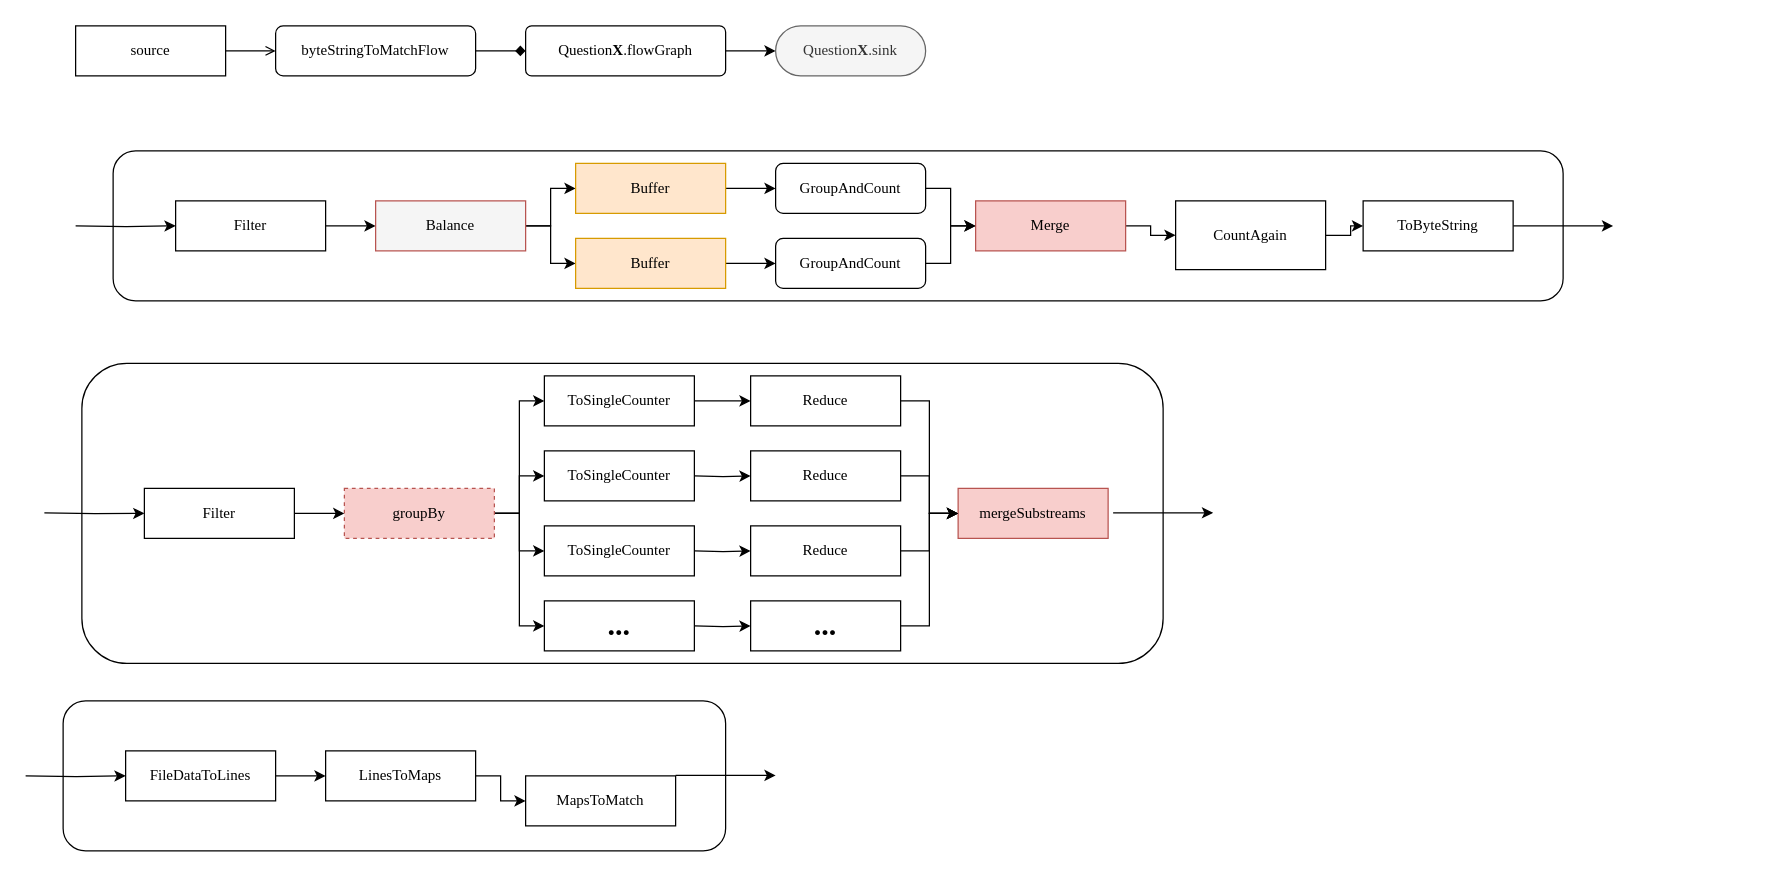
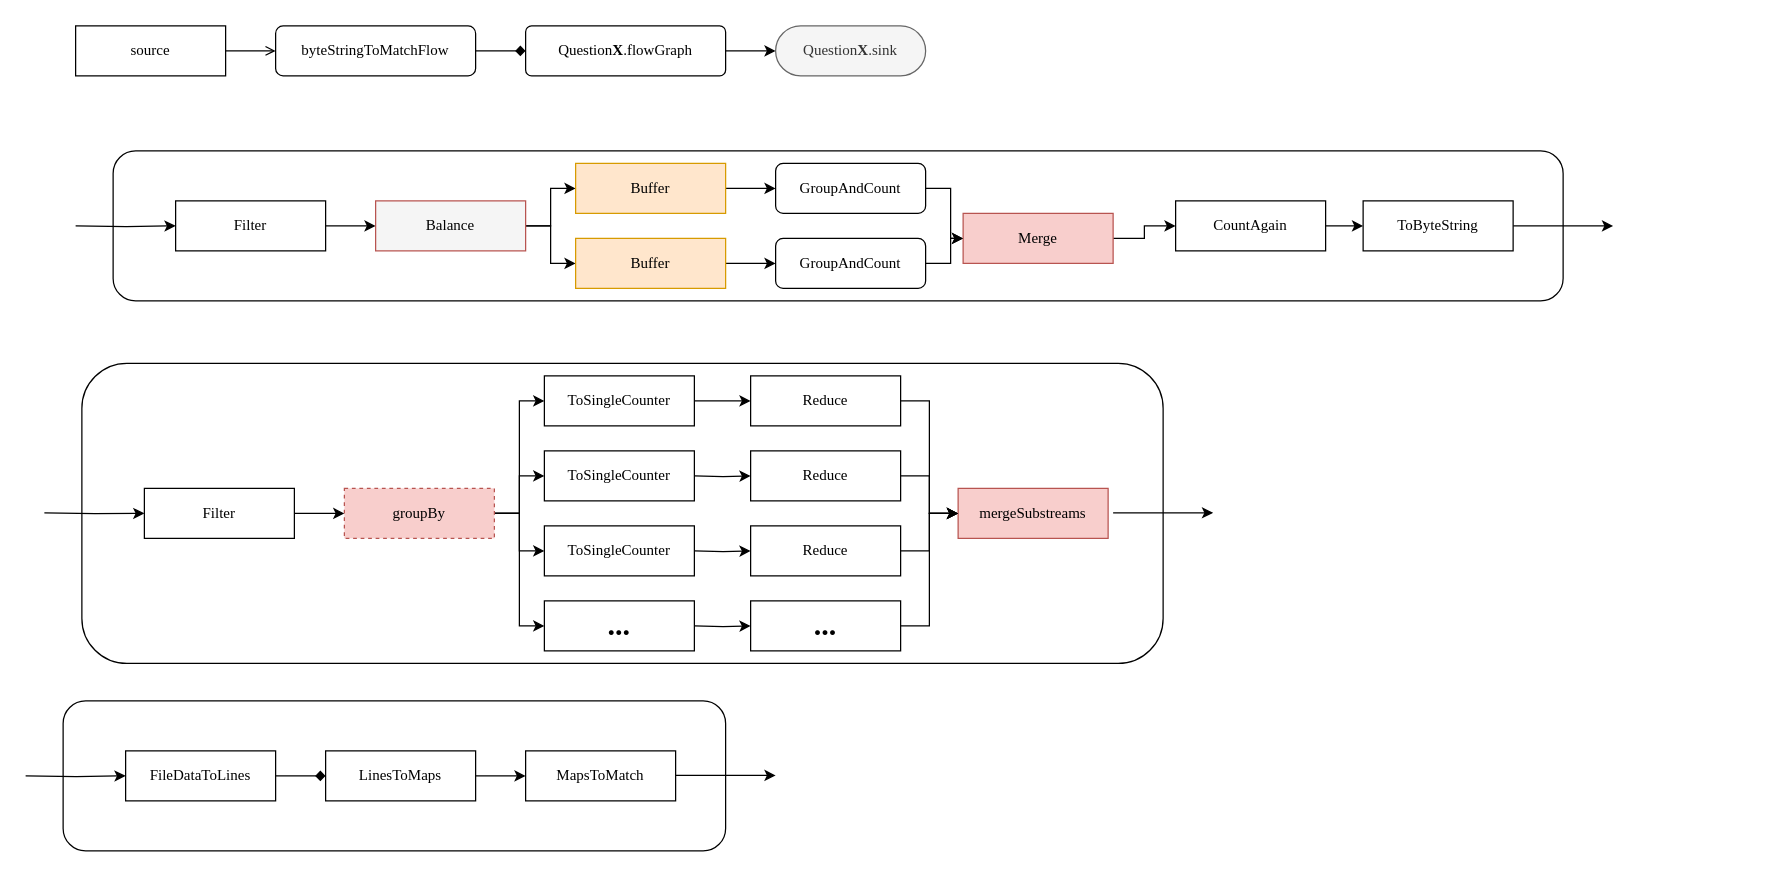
  <mxCell id="0" />
  <mxCell id="1" parent="0" />
  <mxCell id="2" value="" style="group;movable=1;resizable=1;rotatable=1;deletable=1;editable=1;locked=0;connectable=1;" vertex="1" connectable="0" parent="1"><mxGeometry x="60" y="130" width="1350" height="110" as="geometry" /></mxCell>
  <mxCell id="3" value="" style="rounded=1;whiteSpace=wrap;html=1;movable=1;resizable=1;rotatable=1;deletable=1;editable=1;locked=0;connectable=1;" vertex="1" parent="2"><mxGeometry x="30" y="-10" width="1160" height="120" as="geometry" /></mxCell>
  <mxCell id="4" style="edgeStyle=orthogonalEdgeStyle;rounded=0;orthogonalLoop=1;jettySize=auto;html=1;entryX=0;entryY=0.5;entryDx=0;entryDy=0;" edge="1" parent="2" source="5" target="9"><mxGeometry relative="1" as="geometry" /></mxCell>
  <mxCell id="5" value="Filter" style="whiteSpace=wrap;html=1;rounded=0;shadow=0;comic=0;labelBackgroundColor=none;strokeWidth=1;fontFamily=Verdana;fontSize=12;align=center;" vertex="1" parent="2"><mxGeometry x="80" y="30" width="120" height="40" as="geometry" /></mxCell>
  <mxCell id="6" value="" style="edgeStyle=orthogonalEdgeStyle;rounded=0;orthogonalLoop=1;jettySize=auto;html=1;entryX=0;entryY=0.5;entryDx=0;entryDy=0;" edge="1" parent="2" target="5"><mxGeometry relative="1" as="geometry"><mxPoint y="50" as="sourcePoint" /><mxPoint x="110" y="49.71" as="targetPoint" /></mxGeometry></mxCell>
  <mxCell id="7" style="edgeStyle=orthogonalEdgeStyle;rounded=0;orthogonalLoop=1;jettySize=auto;html=1;entryX=0;entryY=0.5;entryDx=0;entryDy=0;" edge="1" parent="2" source="9" target="11"><mxGeometry relative="1" as="geometry" /></mxCell>
  <mxCell id="8" style="edgeStyle=orthogonalEdgeStyle;rounded=0;orthogonalLoop=1;jettySize=auto;html=1;entryX=0;entryY=0.5;entryDx=0;entryDy=0;" edge="1" parent="2" source="9" target="13"><mxGeometry relative="1" as="geometry" /></mxCell>
  <mxCell id="9" value="Balance" style="whiteSpace=wrap;html=1;rounded=0;shadow=0;comic=0;labelBackgroundColor=none;strokeWidth=1;fontFamily=Verdana;fontSize=12;align=center;fillColor=#f5f5f5;strokeColor=#b85450;" vertex="1" parent="2"><mxGeometry x="240" y="30" width="120" height="40" as="geometry" /></mxCell>
  <mxCell id="10" style="edgeStyle=orthogonalEdgeStyle;rounded=0;orthogonalLoop=1;jettySize=auto;html=1;entryX=0;entryY=0.5;entryDx=0;entryDy=0;" edge="1" parent="2" source="11" target="15"><mxGeometry relative="1" as="geometry" /></mxCell>
  <mxCell id="11" value="Buffer" style="whiteSpace=wrap;html=1;rounded=0;shadow=0;comic=0;labelBackgroundColor=none;strokeWidth=1;fontFamily=Verdana;fontSize=12;align=center;fillColor=#ffe6cc;strokeColor=#d79b00;" vertex="1" parent="2"><mxGeometry x="400" width="120" height="40" as="geometry" /></mxCell>
  <mxCell id="12" style="edgeStyle=orthogonalEdgeStyle;rounded=0;orthogonalLoop=1;jettySize=auto;html=1;entryX=0;entryY=0.5;entryDx=0;entryDy=0;" edge="1" parent="2" source="13" target="19"><mxGeometry relative="1" as="geometry" /></mxCell>
  <mxCell id="13" value="Buffer" style="whiteSpace=wrap;html=1;rounded=0;shadow=0;comic=0;labelBackgroundColor=none;strokeWidth=1;fontFamily=Verdana;fontSize=12;align=center;fillColor=#ffe6cc;strokeColor=#d79b00;" vertex="1" parent="2"><mxGeometry x="400" y="60" width="120" height="40" as="geometry" /></mxCell>
  <mxCell id="14" style="edgeStyle=orthogonalEdgeStyle;rounded=0;orthogonalLoop=1;jettySize=auto;html=1;entryX=0;entryY=0.5;entryDx=0;entryDy=0;" edge="1" parent="2" source="15" target="17"><mxGeometry relative="1" as="geometry" /></mxCell>
  <mxCell id="15" value="GroupAndCount" style="whiteSpace=wrap;html=1;rounded=1;shadow=0;comic=0;labelBackgroundColor=none;strokeWidth=1;fontFamily=Verdana;fontSize=12;align=center;" vertex="1" parent="2"><mxGeometry x="560" width="120" height="40" as="geometry" /></mxCell>
  <mxCell id="16" style="edgeStyle=orthogonalEdgeStyle;rounded=0;orthogonalLoop=1;jettySize=auto;html=1;entryX=0;entryY=0.5;entryDx=0;entryDy=0;" edge="1" parent="2" source="17" target="23"><mxGeometry relative="1" as="geometry" /></mxCell>
- <mxCell id="17" value="Merge" style="whiteSpace=wrap;html=1;rounded=0;shadow=0;comic=0;labelBackgroundColor=none;strokeWidth=1;fontFamily=Verdana;fontSize=12;align=center;fillColor=#f8cecc;strokeColor=#b85450;" vertex="1" parent="2"><mxGeometry x="720" y="30" width="120" height="40" as="geometry" /></mxCell>
+ <mxCell id="17" value="Merge" style="whiteSpace=wrap;html=1;rounded=0;shadow=0;comic=0;labelBackgroundColor=none;strokeWidth=1;fontFamily=Verdana;fontSize=12;align=center;fillColor=#f8cecc;strokeColor=#b85450;" vertex="1" parent="2"><mxGeometry x="710" y="40" width="120" height="40" as="geometry" /></mxCell>
  <mxCell id="18" style="edgeStyle=orthogonalEdgeStyle;rounded=0;orthogonalLoop=1;jettySize=auto;html=1;entryX=0;entryY=0.5;entryDx=0;entryDy=0;" edge="1" parent="2" source="19" target="17"><mxGeometry relative="1" as="geometry" /></mxCell>
  <mxCell id="19" value="GroupAndCount" style="whiteSpace=wrap;html=1;rounded=1;shadow=0;comic=0;labelBackgroundColor=none;strokeWidth=1;fontFamily=Verdana;fontSize=12;align=center;" vertex="1" parent="2"><mxGeometry x="560" y="60" width="120" height="40" as="geometry" /></mxCell>
  <mxCell id="20" value="" style="edgeStyle=orthogonalEdgeStyle;rounded=0;orthogonalLoop=1;jettySize=auto;html=1;" edge="1" parent="2" source="21"><mxGeometry relative="1" as="geometry"><mxPoint x="1230" y="50" as="targetPoint" /></mxGeometry></mxCell>
  <mxCell id="21" value="ToByteString" style="whiteSpace=wrap;html=1;rounded=0;shadow=0;comic=0;labelBackgroundColor=none;strokeWidth=1;fontFamily=Verdana;fontSize=12;align=center;" vertex="1" parent="2"><mxGeometry x="1030" y="30" width="120" height="40" as="geometry" /></mxCell>
  <mxCell id="22" style="edgeStyle=orthogonalEdgeStyle;rounded=0;orthogonalLoop=1;jettySize=auto;html=1;entryX=0;entryY=0.5;entryDx=0;entryDy=0;" edge="1" parent="2" source="23" target="21"><mxGeometry relative="1" as="geometry"><mxPoint x="1040" y="50" as="targetPoint" /></mxGeometry></mxCell>
- <mxCell id="23" value="CountAgain" style="whiteSpace=wrap;html=1;rounded=0;shadow=0;comic=0;labelBackgroundColor=none;strokeWidth=1;fontFamily=Verdana;fontSize=12;align=center;" vertex="1" parent="2"><mxGeometry x="880" y="30" width="120" height="55" as="geometry" /></mxCell>
+ <mxCell id="23" value="CountAgain" style="whiteSpace=wrap;html=1;rounded=0;shadow=0;comic=0;labelBackgroundColor=none;strokeWidth=1;fontFamily=Verdana;fontSize=12;align=center;" vertex="1" parent="2"><mxGeometry x="880" y="30" width="120" height="40" as="geometry" /></mxCell>
  <mxCell id="24" value="" style="group" vertex="1" connectable="0" parent="1"><mxGeometry x="35" y="290" width="935" height="240" as="geometry" /></mxCell>
  <mxCell id="25" value="" style="rounded=1;whiteSpace=wrap;html=1;movable=1;resizable=1;rotatable=1;deletable=1;editable=1;locked=0;connectable=1;" vertex="1" parent="24"><mxGeometry x="30" width="865" height="240" as="geometry" /></mxCell>
  <mxCell id="26" style="edgeStyle=orthogonalEdgeStyle;rounded=0;orthogonalLoop=1;jettySize=auto;html=1;entryX=0;entryY=0.5;entryDx=0;entryDy=0;" edge="1" parent="24" source="27" target="32"><mxGeometry relative="1" as="geometry" /></mxCell>
  <mxCell id="27" value="Filter" style="whiteSpace=wrap;html=1;rounded=0;shadow=0;comic=0;labelBackgroundColor=none;strokeWidth=1;fontFamily=Verdana;fontSize=12;align=center;" vertex="1" parent="24"><mxGeometry x="80" y="100" width="120" height="40" as="geometry" /></mxCell>
  <mxCell id="28" style="edgeStyle=orthogonalEdgeStyle;rounded=0;orthogonalLoop=1;jettySize=auto;html=1;entryX=0;entryY=0.5;entryDx=0;entryDy=0;" edge="1" parent="24" source="32" target="34"><mxGeometry relative="1" as="geometry" /></mxCell>
  <mxCell id="29" style="edgeStyle=orthogonalEdgeStyle;rounded=0;orthogonalLoop=1;jettySize=auto;html=1;entryX=0;entryY=0.5;entryDx=0;entryDy=0;" edge="1" parent="24" source="32" target="35"><mxGeometry relative="1" as="geometry" /></mxCell>
  <mxCell id="30" style="edgeStyle=orthogonalEdgeStyle;rounded=0;orthogonalLoop=1;jettySize=auto;html=1;entryX=0;entryY=0.5;entryDx=0;entryDy=0;" edge="1" parent="24" source="32" target="38"><mxGeometry relative="1" as="geometry" /></mxCell>
  <mxCell id="31" style="edgeStyle=orthogonalEdgeStyle;rounded=0;orthogonalLoop=1;jettySize=auto;html=1;entryX=0;entryY=0.5;entryDx=0;entryDy=0;" edge="1" parent="24" source="32" target="39"><mxGeometry relative="1" as="geometry" /></mxCell>
  <mxCell id="32" value="groupBy" style="whiteSpace=wrap;html=1;rounded=0;shadow=0;comic=0;labelBackgroundColor=none;strokeWidth=1;fontFamily=Verdana;fontSize=12;align=center;fillColor=#f8cecc;strokeColor=#b85450;dashed=1;" vertex="1" parent="24"><mxGeometry x="240" y="100" width="120" height="40" as="geometry" /></mxCell>
  <mxCell id="33" style="edgeStyle=orthogonalEdgeStyle;rounded=0;orthogonalLoop=1;jettySize=auto;html=1;entryX=0;entryY=0.5;entryDx=0;entryDy=0;entryPerimeter=0;" edge="1" parent="24" source="34" target="41"><mxGeometry relative="1" as="geometry"><mxPoint x="560" y="30" as="targetPoint" /></mxGeometry></mxCell>
  <mxCell id="34" value="ToSingleCounter" style="whiteSpace=wrap;html=1;rounded=0;shadow=0;comic=0;labelBackgroundColor=none;strokeWidth=1;fontFamily=Verdana;fontSize=12;align=center;" vertex="1" parent="24"><mxGeometry x="400" y="10" width="120" height="40" as="geometry" /></mxCell>
  <mxCell id="35" value="ToSingleCounter" style="whiteSpace=wrap;html=1;rounded=0;shadow=0;comic=0;labelBackgroundColor=none;strokeWidth=1;fontFamily=Verdana;fontSize=12;align=center;" vertex="1" parent="24"><mxGeometry x="400" y="70" width="120" height="40" as="geometry" /></mxCell>
  <mxCell id="36" value="mergeSubstreams" style="whiteSpace=wrap;html=1;rounded=0;shadow=0;comic=0;labelBackgroundColor=none;strokeWidth=1;fontFamily=Verdana;fontSize=12;align=center;fillColor=#f8cecc;strokeColor=#b85450;" vertex="1" parent="24"><mxGeometry x="731" y="100" width="120" height="40" as="geometry" /></mxCell>
  <mxCell id="37" value="" style="edgeStyle=orthogonalEdgeStyle;rounded=0;orthogonalLoop=1;jettySize=auto;html=1;" edge="1" parent="24"><mxGeometry relative="1" as="geometry"><mxPoint x="935" y="119.58" as="targetPoint" /><mxPoint x="855" y="119.58" as="sourcePoint" /></mxGeometry></mxCell>
  <mxCell id="38" value="ToSingleCounter" style="whiteSpace=wrap;html=1;rounded=0;shadow=0;comic=0;labelBackgroundColor=none;strokeWidth=1;fontFamily=Verdana;fontSize=12;align=center;" vertex="1" parent="24"><mxGeometry x="400" y="130" width="120" height="40" as="geometry" /></mxCell>
  <mxCell id="39" value="&lt;h1&gt;&lt;b&gt;...&lt;/b&gt;&lt;/h1&gt;" style="whiteSpace=wrap;html=1;rounded=0;shadow=0;comic=0;labelBackgroundColor=none;strokeWidth=1;fontFamily=Verdana;fontSize=12;align=center;" vertex="1" parent="24"><mxGeometry x="400" y="190" width="120" height="40" as="geometry" /></mxCell>
  <mxCell id="40" style="edgeStyle=orthogonalEdgeStyle;rounded=0;orthogonalLoop=1;jettySize=auto;html=1;entryX=0;entryY=0.5;entryDx=0;entryDy=0;" edge="1" parent="24" source="41" target="36"><mxGeometry relative="1" as="geometry" /></mxCell>
  <mxCell id="41" value="Reduce" style="whiteSpace=wrap;html=1;rounded=0;shadow=0;comic=0;labelBackgroundColor=none;strokeWidth=1;fontFamily=Verdana;fontSize=12;align=center;" vertex="1" parent="24"><mxGeometry x="565" y="10" width="120" height="40" as="geometry" /></mxCell>
  <mxCell id="42" value="" style="edgeStyle=orthogonalEdgeStyle;rounded=0;orthogonalLoop=1;jettySize=auto;html=1;entryX=0;entryY=0.5;entryDx=0;entryDy=0;" edge="1" parent="24" target="27"><mxGeometry relative="1" as="geometry"><mxPoint y="119.58" as="sourcePoint" /><mxPoint x="80" y="119.58" as="targetPoint" /></mxGeometry></mxCell>
  <mxCell id="43" style="edgeStyle=orthogonalEdgeStyle;rounded=0;orthogonalLoop=1;jettySize=auto;html=1;entryX=0;entryY=0.5;entryDx=0;entryDy=0;" edge="1" parent="24" target="45"><mxGeometry relative="1" as="geometry"><mxPoint x="520" y="90" as="sourcePoint" /><mxPoint x="560" y="90" as="targetPoint" /></mxGeometry></mxCell>
  <mxCell id="44" style="edgeStyle=orthogonalEdgeStyle;rounded=0;orthogonalLoop=1;jettySize=auto;html=1;" edge="1" parent="24" source="45" target="36"><mxGeometry relative="1" as="geometry" /></mxCell>
  <mxCell id="45" value="Reduce" style="whiteSpace=wrap;html=1;rounded=0;shadow=0;comic=0;labelBackgroundColor=none;strokeWidth=1;fontFamily=Verdana;fontSize=12;align=center;" vertex="1" parent="24"><mxGeometry x="565" y="70" width="120" height="40" as="geometry" /></mxCell>
  <mxCell id="46" style="edgeStyle=orthogonalEdgeStyle;rounded=0;orthogonalLoop=1;jettySize=auto;html=1;entryX=0;entryY=0.5;entryDx=0;entryDy=0;" edge="1" parent="24" target="48"><mxGeometry relative="1" as="geometry"><mxPoint x="520" y="150" as="sourcePoint" /><mxPoint x="560" y="150" as="targetPoint" /></mxGeometry></mxCell>
  <mxCell id="47" style="edgeStyle=orthogonalEdgeStyle;rounded=0;orthogonalLoop=1;jettySize=auto;html=1;" edge="1" parent="24" source="48" target="36"><mxGeometry relative="1" as="geometry" /></mxCell>
  <mxCell id="48" value="Reduce" style="whiteSpace=wrap;html=1;rounded=0;shadow=0;comic=0;labelBackgroundColor=none;strokeWidth=1;fontFamily=Verdana;fontSize=12;align=center;" vertex="1" parent="24"><mxGeometry x="565" y="130" width="120" height="40" as="geometry" /></mxCell>
  <mxCell id="49" style="edgeStyle=orthogonalEdgeStyle;rounded=0;orthogonalLoop=1;jettySize=auto;html=1;entryX=0;entryY=0.5;entryDx=0;entryDy=0;" edge="1" parent="24" target="51"><mxGeometry relative="1" as="geometry"><mxPoint x="520" y="210" as="sourcePoint" /><mxPoint x="560" y="210" as="targetPoint" /></mxGeometry></mxCell>
  <mxCell id="50" style="edgeStyle=orthogonalEdgeStyle;rounded=0;orthogonalLoop=1;jettySize=auto;html=1;entryX=0;entryY=0.5;entryDx=0;entryDy=0;" edge="1" parent="24" source="51" target="36"><mxGeometry relative="1" as="geometry" /></mxCell>
  <mxCell id="51" value="&lt;h1&gt;&lt;b&gt;...&lt;/b&gt;&lt;/h1&gt;" style="whiteSpace=wrap;html=1;rounded=0;shadow=0;comic=0;labelBackgroundColor=none;strokeWidth=1;fontFamily=Verdana;fontSize=12;align=center;" vertex="1" parent="24"><mxGeometry x="565" y="190" width="120" height="40" as="geometry" /></mxCell>
  <mxCell id="52" value="" style="group" vertex="1" connectable="0" parent="1"><mxGeometry x="60" y="20" width="680" height="50" as="geometry" /></mxCell>
  <mxCell id="53" value="" style="edgeStyle=orthogonalEdgeStyle;rounded=0;orthogonalLoop=1;jettySize=auto;html=1;exitX=1;exitY=0.5;exitDx=0;exitDy=0;endArrow=open;" edge="1" parent="52" source="57" target="55"><mxGeometry relative="1" as="geometry"><mxPoint x="120" y="25" as="sourcePoint" /></mxGeometry></mxCell>
  <mxCell id="54" style="edgeStyle=orthogonalEdgeStyle;rounded=0;orthogonalLoop=1;jettySize=auto;html=1;exitX=1;exitY=0.5;exitDx=0;exitDy=0;endArrow=diamond;" edge="1" parent="52" source="55" target="59"><mxGeometry relative="1" as="geometry" /></mxCell>
  <mxCell id="55" value="byteStringToMatchFlow" style="whiteSpace=wrap;html=1;fontFamily=Verdana;rounded=1;shadow=0;comic=0;labelBackgroundColor=none;strokeWidth=1;" vertex="1" parent="52"><mxGeometry x="160" width="160" height="40" as="geometry" /></mxCell>
  <mxCell id="56" style="edgeStyle=orthogonalEdgeStyle;rounded=0;orthogonalLoop=1;jettySize=auto;html=1;exitX=0.5;exitY=1;exitDx=0;exitDy=0;" edge="1" parent="52"><mxGeometry relative="1" as="geometry"><mxPoint x="60" y="50" as="sourcePoint" /><mxPoint x="60" y="50" as="targetPoint" /></mxGeometry></mxCell>
  <mxCell id="57" value="source" style="whiteSpace=wrap;html=1;rounded=0;shadow=0;comic=0;labelBackgroundColor=none;strokeWidth=1;fontFamily=Verdana;fontSize=12;align=center;" vertex="1" parent="52"><mxGeometry width="120" height="40" as="geometry" /></mxCell>
  <mxCell id="58" style="edgeStyle=orthogonalEdgeStyle;rounded=0;orthogonalLoop=1;jettySize=auto;html=1;entryX=0;entryY=0.5;entryDx=0;entryDy=0;" edge="1" parent="52" source="59" target="60"><mxGeometry relative="1" as="geometry" /></mxCell>
  <mxCell id="59" value="Question&lt;b&gt;X&lt;/b&gt;.flowGraph" style="whiteSpace=wrap;html=1;rounded=1;shadow=0;comic=0;labelBackgroundColor=none;strokeWidth=1;fontFamily=Verdana;fontSize=12;align=center;arcSize=12;" vertex="1" parent="52"><mxGeometry x="360" width="160" height="40" as="geometry" /></mxCell>
  <mxCell id="60" value="Question&lt;b&gt;X&lt;/b&gt;.sink" style="whiteSpace=wrap;html=1;rounded=1;shadow=0;comic=0;labelBackgroundColor=none;strokeWidth=1;fontFamily=Verdana;fontSize=12;align=center;arcSize=50;fillColor=#f5f5f5;fontColor=#333333;strokeColor=#666666;" vertex="1" parent="52"><mxGeometry x="560" width="120" height="40" as="geometry" /></mxCell>
  <mxCell id="61" value="" style="group;movable=1;resizable=1;rotatable=1;deletable=1;editable=1;locked=0;connectable=1;" vertex="1" connectable="0" parent="1"><mxGeometry x="20" y="570" width="1350" height="110" as="geometry" /></mxCell>
  <mxCell id="62" style="edgeStyle=orthogonalEdgeStyle;rounded=0;orthogonalLoop=1;jettySize=auto;html=1;entryX=0;entryY=0.5;entryDx=0;entryDy=0;" edge="1" parent="61"><mxGeometry relative="1" as="geometry"><mxPoint x="680" y="20.04" as="sourcePoint" /></mxGeometry></mxCell>
  <mxCell id="63" style="edgeStyle=orthogonalEdgeStyle;rounded=0;orthogonalLoop=1;jettySize=auto;html=1;entryX=0;entryY=0.5;entryDx=0;entryDy=0;" edge="1" parent="61"><mxGeometry relative="1" as="geometry"><mxPoint x="680" y="80.04" as="sourcePoint" /></mxGeometry></mxCell>
  <mxCell id="64" value="" style="group" vertex="1" connectable="0" parent="61"><mxGeometry y="-10" width="600" height="120" as="geometry" /></mxCell>
  <mxCell id="65" value="" style="rounded=1;whiteSpace=wrap;html=1;movable=1;resizable=1;rotatable=1;deletable=1;editable=1;locked=0;connectable=1;" vertex="1" parent="64"><mxGeometry x="30" width="530" height="120" as="geometry" /></mxCell>
  <mxCell id="66" value="FileDataToLines" style="whiteSpace=wrap;html=1;rounded=0;shadow=0;comic=0;labelBackgroundColor=none;strokeWidth=1;fontFamily=Verdana;fontSize=12;align=center;" vertex="1" parent="64"><mxGeometry x="80" y="40" width="120" height="40" as="geometry" /></mxCell>
  <mxCell id="67" value="" style="edgeStyle=orthogonalEdgeStyle;rounded=0;orthogonalLoop=1;jettySize=auto;html=1;entryX=0;entryY=0.5;entryDx=0;entryDy=0;" edge="1" parent="64" target="66"><mxGeometry relative="1" as="geometry"><mxPoint y="60" as="sourcePoint" /><mxPoint x="110" y="59.71" as="targetPoint" /></mxGeometry></mxCell>
  <mxCell id="68" value="" style="edgeStyle=orthogonalEdgeStyle;rounded=0;orthogonalLoop=1;jettySize=auto;html=1;" edge="1" parent="64"><mxGeometry relative="1" as="geometry"><mxPoint x="600" y="59.6" as="targetPoint" /><mxPoint x="520" y="59.64" as="sourcePoint" /></mxGeometry></mxCell>
  <mxCell id="69" value="LinesToMaps" style="whiteSpace=wrap;html=1;rounded=0;shadow=0;comic=0;labelBackgroundColor=none;strokeWidth=1;fontFamily=Verdana;fontSize=12;align=center;" vertex="1" parent="64"><mxGeometry x="240" y="40" width="120" height="40" as="geometry" /></mxCell>
- <mxCell id="70" value="" style="edgeStyle=orthogonalEdgeStyle;rounded=0;orthogonalLoop=1;jettySize=auto;html=1;" edge="1" parent="64" source="66" target="69"><mxGeometry relative="1" as="geometry" /></mxCell>
- <mxCell id="71" value="MapsToMatch" style="whiteSpace=wrap;html=1;rounded=0;shadow=0;comic=0;labelBackgroundColor=none;strokeWidth=1;fontFamily=Verdana;fontSize=12;align=center;" vertex="1" parent="64"><mxGeometry x="400" y="60" width="120" height="40" as="geometry" /></mxCell>
+ <mxCell id="70" value="" style="edgeStyle=orthogonalEdgeStyle;rounded=0;orthogonalLoop=1;jettySize=auto;html=1;endArrow=diamond;" edge="1" parent="64" source="66" target="69"><mxGeometry relative="1" as="geometry" /></mxCell>
+ <mxCell id="71" value="MapsToMatch" style="whiteSpace=wrap;html=1;rounded=0;shadow=0;comic=0;labelBackgroundColor=none;strokeWidth=1;fontFamily=Verdana;fontSize=12;align=center;" vertex="1" parent="64"><mxGeometry x="400" y="40" width="120" height="40" as="geometry" /></mxCell>
  <mxCell id="72" value="" style="edgeStyle=orthogonalEdgeStyle;rounded=0;orthogonalLoop=1;jettySize=auto;html=1;" edge="1" parent="64" source="69" target="71"><mxGeometry relative="1" as="geometry" /></mxCell>
